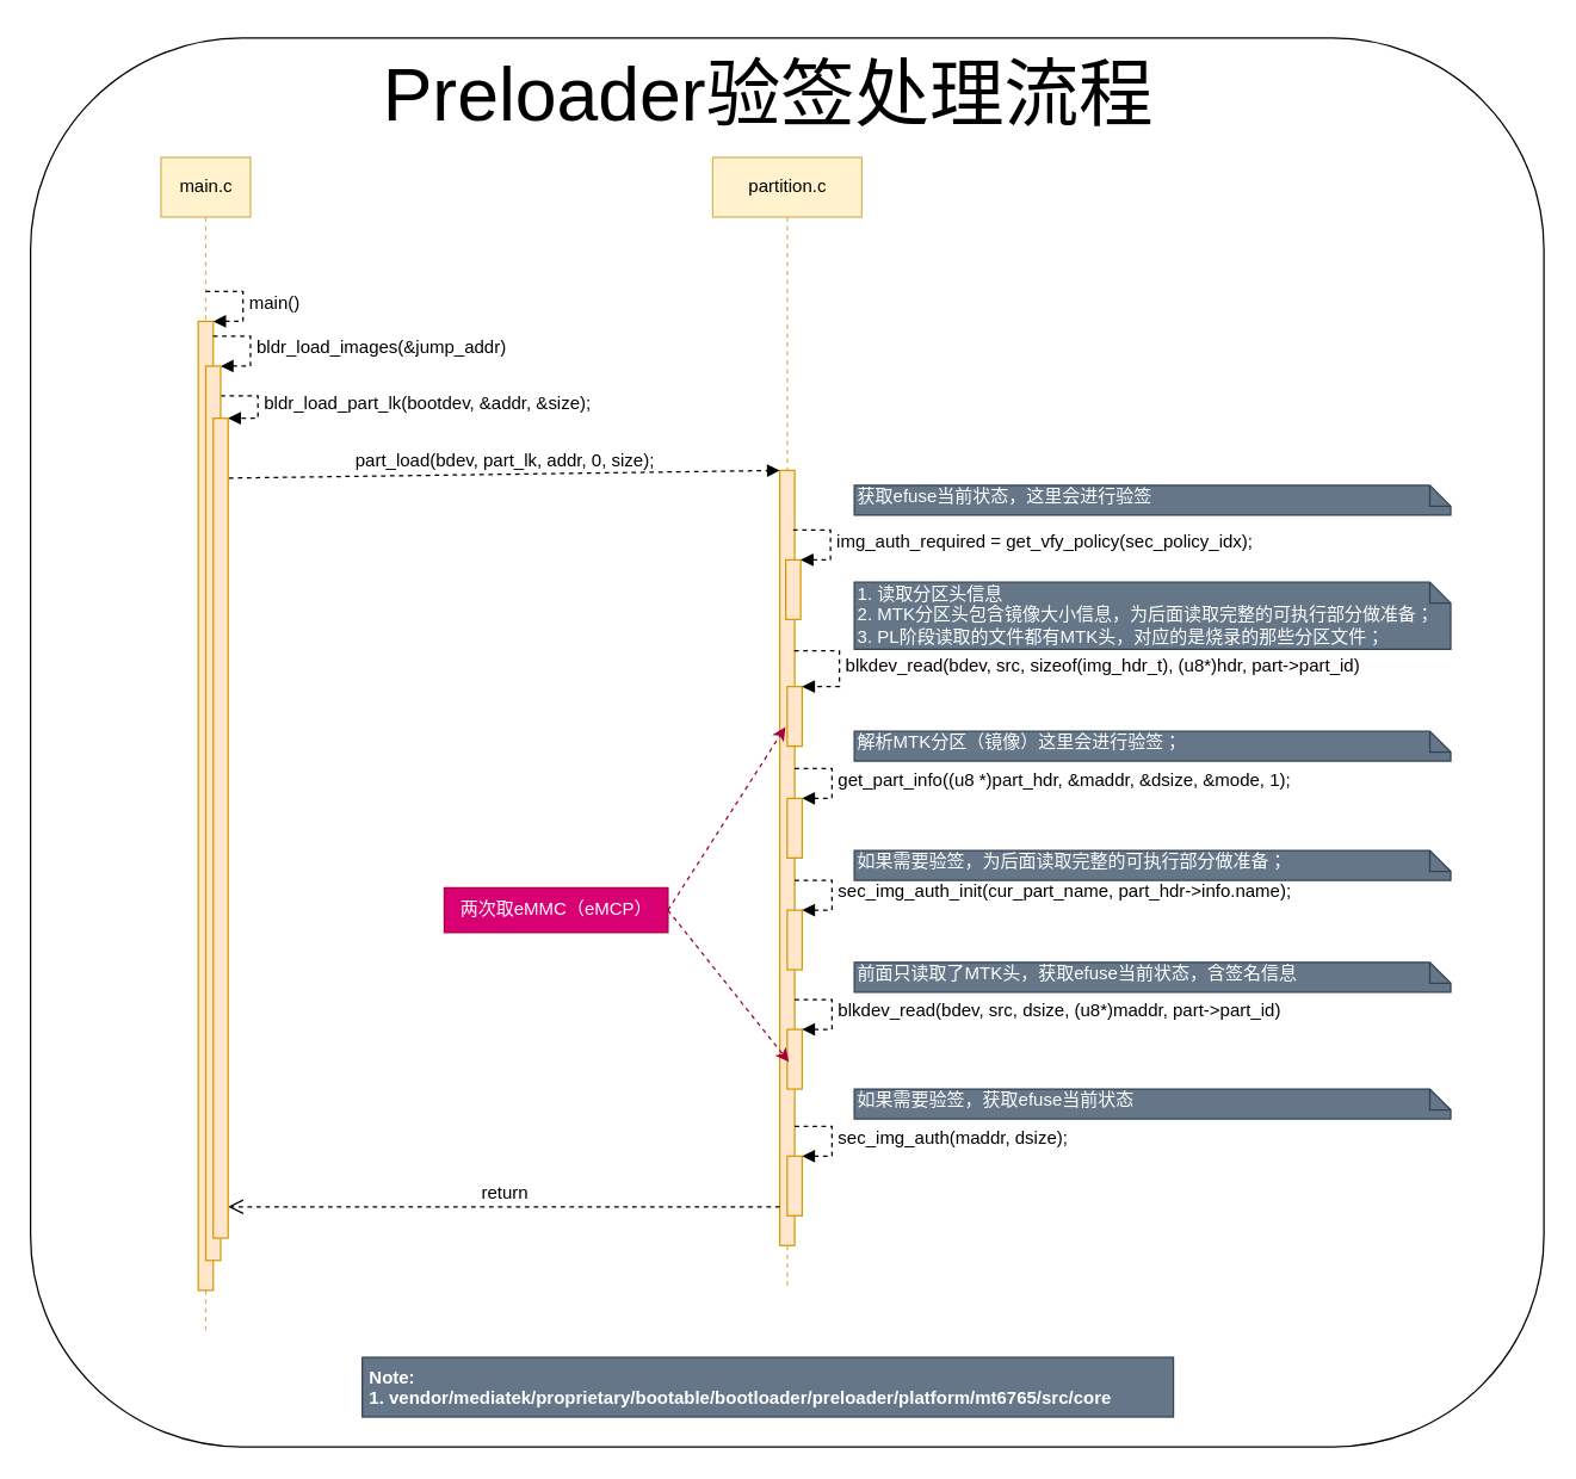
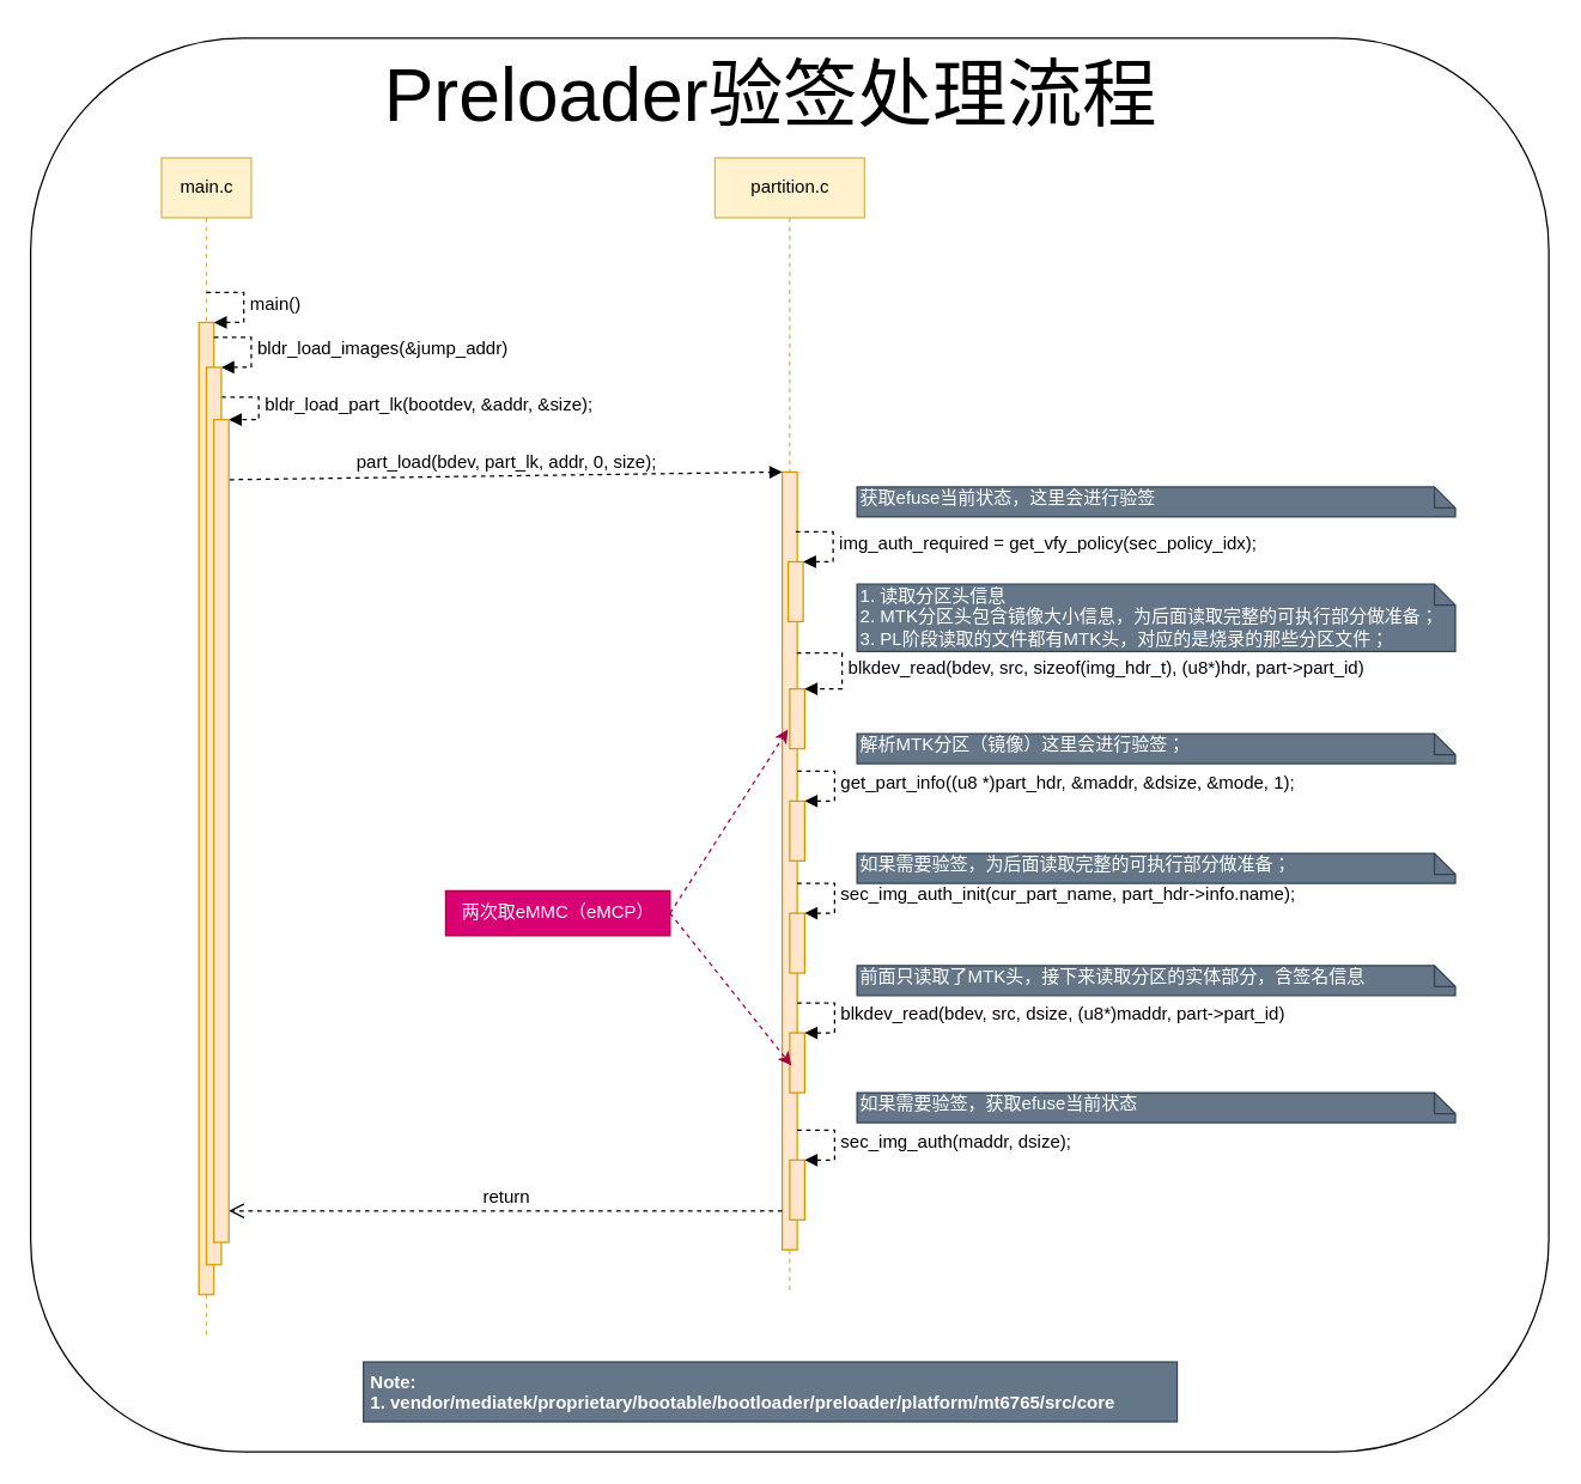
  <mxCell id="0" />
  <mxCell id="1" parent="0" />
  <mxCell id="2" value="" style="group" vertex="1" connectable="0" parent="1"><mxGeometry x="20" y="20" width="1015" height="950" as="geometry" /></mxCell>
  <mxCell id="3" value="" style="rounded=1;whiteSpace=wrap;html=1;fontSize=12;align=left;" vertex="1" parent="2"><mxGeometry y="5" width="1015" height="945" as="geometry" /></mxCell>
  <mxCell id="4" value="main.c" style="shape=umlLifeline;perimeter=lifelinePerimeter;whiteSpace=wrap;html=1;container=1;collapsible=0;recursiveResize=0;outlineConnect=0;fontSize=12;fillColor=#fff2cc;strokeColor=#d6b656;" vertex="1" parent="2"><mxGeometry x="87.5" y="85" width="60" height="790" as="geometry" /></mxCell>
  <mxCell id="5" value="" style="html=1;points=[];perimeter=orthogonalPerimeter;fontSize=12;fillColor=#ffe6cc;strokeColor=#d79b00;" vertex="1" parent="4"><mxGeometry x="25" y="110" width="10" height="650" as="geometry" /></mxCell>
  <mxCell id="6" value="main()" style="edgeStyle=orthogonalEdgeStyle;html=1;align=left;spacingLeft=2;endArrow=block;rounded=0;entryX=1;entryY=0;dashed=1;fontSize=12;fontColor=#000000;" edge="1" parent="4" target="5"><mxGeometry relative="1" as="geometry"><mxPoint x="30" y="90" as="sourcePoint" /><Array as="points"><mxPoint x="55" y="90" /></Array></mxGeometry></mxCell>
  <mxCell id="7" value="bldr_load_part_lk(bootdev, &amp;amp;addr, &amp;amp;size);" style="edgeStyle=orthogonalEdgeStyle;html=1;align=left;spacingLeft=2;endArrow=block;rounded=0;entryX=1;entryY=0;dashed=1;fontSize=12;fontColor=#000000;" edge="1" parent="4" target="26"><mxGeometry relative="1" as="geometry"><mxPoint x="40" y="160" as="sourcePoint" /><Array as="points"><mxPoint x="65" y="160" /></Array></mxGeometry></mxCell>
  <mxCell id="8" value="bldr_load_images(&amp;amp;jump_addr)" style="edgeStyle=orthogonalEdgeStyle;html=1;align=left;spacingLeft=2;endArrow=block;rounded=0;entryX=1;entryY=0;dashed=1;fontSize=12;fontColor=#000000;" edge="1" parent="2" target="25"><mxGeometry relative="1" as="geometry"><mxPoint x="122.5" y="205" as="sourcePoint" /><Array as="points"><mxPoint x="147.5" y="205" /></Array></mxGeometry></mxCell>
  <mxCell id="9" value="partition.c" style="shape=umlLifeline;perimeter=lifelinePerimeter;whiteSpace=wrap;html=1;container=1;collapsible=0;recursiveResize=0;outlineConnect=0;fontSize=12;fillColor=#fff2cc;strokeColor=#d6b656;" vertex="1" parent="2"><mxGeometry x="457.5" y="85" width="100" height="760" as="geometry" /></mxCell>
  <mxCell id="10" value="" style="html=1;points=[];perimeter=orthogonalPerimeter;fontSize=12;fillColor=#ffe6cc;strokeColor=#d79b00;" vertex="1" parent="9"><mxGeometry x="45" y="210" width="10" height="520" as="geometry" /></mxCell>
  <mxCell id="11" value="" style="html=1;points=[];perimeter=orthogonalPerimeter;fontSize=12;fillColor=#ffe6cc;strokeColor=#d79b00;" vertex="1" parent="9"><mxGeometry x="50" y="355" width="10" height="40" as="geometry" /></mxCell>
  <mxCell id="12" value="blkdev_read(bdev, src, sizeof(img_hdr_t), (u8*)hdr, part-&amp;gt;part_id)" style="edgeStyle=orthogonalEdgeStyle;html=1;align=left;spacingLeft=2;endArrow=block;rounded=0;entryX=1;entryY=0;dashed=1;fontSize=12;fontColor=#000000;exitX=0.971;exitY=0.036;exitDx=0;exitDy=0;exitPerimeter=0;" edge="1" parent="9" target="11"><mxGeometry relative="1" as="geometry"><mxPoint x="54.71" y="331.02" as="sourcePoint" /><Array as="points"><mxPoint x="85" y="331" /><mxPoint x="85" y="355" /></Array></mxGeometry></mxCell>
  <mxCell id="13" value="" style="html=1;points=[];perimeter=orthogonalPerimeter;fontSize=12;fillColor=#ffe6cc;strokeColor=#d79b00;" vertex="1" parent="9"><mxGeometry x="50" y="430" width="10" height="40" as="geometry" /></mxCell>
  <mxCell id="14" value="get_part_info((u8 *)part_hdr, &amp;amp;maddr, &amp;amp;dsize, &amp;amp;mode, 1);" style="edgeStyle=orthogonalEdgeStyle;html=1;align=left;spacingLeft=2;endArrow=block;rounded=0;entryX=1;entryY=0;dashed=1;fontSize=12;fontColor=#000000;" edge="1" parent="9" target="13"><mxGeometry relative="1" as="geometry"><mxPoint x="55" y="410" as="sourcePoint" /><Array as="points"><mxPoint x="80" y="410" /></Array></mxGeometry></mxCell>
  <mxCell id="15" value="" style="html=1;points=[];perimeter=orthogonalPerimeter;fontSize=12;fillColor=#ffe6cc;strokeColor=#d79b00;" vertex="1" parent="9"><mxGeometry x="50" y="505" width="10" height="40" as="geometry" /></mxCell>
  <mxCell id="16" value="sec_img_auth_init(cur_part_name, part_hdr-&amp;gt;info.name);" style="edgeStyle=orthogonalEdgeStyle;html=1;align=left;spacingLeft=2;endArrow=block;rounded=0;entryX=1;entryY=0;dashed=1;fontSize=12;fontColor=#000000;" edge="1" parent="9" target="15"><mxGeometry relative="1" as="geometry"><mxPoint x="55" y="485" as="sourcePoint" /><Array as="points"><mxPoint x="80" y="485" /></Array></mxGeometry></mxCell>
  <mxCell id="17" value="" style="html=1;points=[];perimeter=orthogonalPerimeter;fontSize=12;fillColor=#ffe6cc;strokeColor=#d79b00;" vertex="1" parent="9"><mxGeometry x="50" y="585" width="10" height="40" as="geometry" /></mxCell>
  <mxCell id="18" value="blkdev_read(bdev, src, dsize, (u8*)maddr, part-&amp;gt;part_id)" style="edgeStyle=orthogonalEdgeStyle;html=1;align=left;spacingLeft=2;endArrow=block;rounded=0;entryX=1;entryY=0;dashed=1;fontSize=12;fontColor=#000000;" edge="1" parent="9" target="17"><mxGeometry relative="1" as="geometry"><mxPoint x="55" y="565" as="sourcePoint" /><Array as="points"><mxPoint x="80" y="565" /></Array></mxGeometry></mxCell>
  <mxCell id="19" value="" style="html=1;points=[];perimeter=orthogonalPerimeter;fontSize=12;fillColor=#ffe6cc;strokeColor=#d79b00;" vertex="1" parent="9"><mxGeometry x="50" y="670" width="10" height="40" as="geometry" /></mxCell>
  <mxCell id="20" value="sec_img_auth(maddr, dsize);" style="edgeStyle=orthogonalEdgeStyle;html=1;align=left;spacingLeft=2;endArrow=block;rounded=0;entryX=1;entryY=0;dashed=1;fontSize=12;fontColor=#000000;" edge="1" parent="9" target="19"><mxGeometry relative="1" as="geometry"><mxPoint x="55" y="650" as="sourcePoint" /><Array as="points"><mxPoint x="80" y="650" /></Array></mxGeometry></mxCell>
  <mxCell id="21" value="" style="html=1;points=[];perimeter=orthogonalPerimeter;fontSize=12;align=left;fillColor=#ffe6cc;strokeColor=#d79b00;" vertex="1" parent="9"><mxGeometry x="49" y="270" width="10" height="40" as="geometry" /></mxCell>
  <mxCell id="22" value="img_auth_required = get_vfy_policy(sec_policy_idx);" style="edgeStyle=orthogonalEdgeStyle;html=1;align=left;spacingLeft=2;endArrow=block;rounded=0;entryX=1;entryY=0;dashed=1;strokeColor=#000000;fontSize=12;fontColor=#000000;" edge="1" parent="9" target="21"><mxGeometry relative="1" as="geometry"><mxPoint x="54" y="250" as="sourcePoint" /><Array as="points"><mxPoint x="79" y="250" /></Array></mxGeometry></mxCell>
  <mxCell id="23" value="part_load(bdev, part_lk, addr, 0, size);" style="html=1;verticalAlign=bottom;endArrow=block;entryX=0;entryY=0;dashed=1;fontSize=12;fontColor=#000000;exitX=1.056;exitY=0.073;exitDx=0;exitDy=0;exitPerimeter=0;" edge="1" parent="2" source="26" target="10"><mxGeometry relative="1" as="geometry"><mxPoint x="135.5" y="290" as="sourcePoint" /></mxGeometry></mxCell>
  <mxCell id="24" value="return" style="html=1;verticalAlign=bottom;endArrow=open;dashed=1;endSize=8;exitX=0;exitY=0.95;fontSize=12;fontColor=#000000;" edge="1" parent="2" source="10" target="26"><mxGeometry relative="1" as="geometry"><mxPoint x="262.5" y="841" as="targetPoint" /></mxGeometry></mxCell>
  <mxCell id="25" value="" style="html=1;points=[];perimeter=orthogonalPerimeter;fontSize=12;fillColor=#ffe6cc;strokeColor=#d79b00;" vertex="1" parent="2"><mxGeometry x="117.5" y="225" width="10" height="600" as="geometry" /></mxCell>
  <mxCell id="26" value="" style="html=1;points=[];perimeter=orthogonalPerimeter;fontSize=12;fillColor=#ffe6cc;strokeColor=#d79b00;" vertex="1" parent="2"><mxGeometry x="122.5" y="260" width="10" height="550" as="geometry" /></mxCell>
  <mxCell id="27" value="Note:&#10;1. vendor/mediatek/proprietary/bootable/bootloader/preloader/platform/mt6765/src/core" style="text;align=left;fontStyle=1;verticalAlign=middle;spacingLeft=3;spacingRight=3;strokeColor=#314354;rotatable=0;points=[[0,0.5],[1,0.5]];portConstraint=eastwest;fontSize=12;fontColor=#ffffff;fillColor=#647687;" vertex="1" parent="2"><mxGeometry x="222.5" y="890" width="544" height="40" as="geometry" /></mxCell>
  <mxCell id="28" value="1. 读取分区头信息&lt;br&gt;2. MTK分区头包含镜像大小信息，为后面读取完整的可执行部分做准备；&lt;br&gt;3. PL阶段读取的文件都有MTK头，对应的是烧录的那些分区文件；" style="shape=note;whiteSpace=wrap;html=1;size=14;verticalAlign=top;align=left;spacingTop=-6;fontSize=12;fontColor=#ffffff;fillColor=#647687;strokeColor=#314354;" vertex="1" parent="2"><mxGeometry x="552.5" y="370" width="400" height="45" as="geometry" /></mxCell>
  <mxCell id="29" value="解析MTK分区（镜像）这里会进行验签；" style="shape=note;whiteSpace=wrap;html=1;size=14;verticalAlign=top;align=left;spacingTop=-6;fontSize=12;fontColor=#ffffff;fillColor=#647687;strokeColor=#314354;" vertex="1" parent="2"><mxGeometry x="552.5" y="470" width="400" height="20" as="geometry" /></mxCell>
  <mxCell id="30" value="如果需要验签，为后面读取完整的可执行部分做准备；" style="shape=note;whiteSpace=wrap;html=1;size=14;verticalAlign=top;align=left;spacingTop=-6;fontSize=12;fontColor=#ffffff;fillColor=#647687;strokeColor=#314354;" vertex="1" parent="2"><mxGeometry x="552.5" y="550" width="400" height="20" as="geometry" /></mxCell>
- <mxCell id="31" value="前面只读取了MTK头，获取efuse当前状态，含签名信息" style="shape=note;whiteSpace=wrap;html=1;size=14;verticalAlign=top;align=left;spacingTop=-6;fontSize=12;fontColor=#ffffff;fillColor=#647687;strokeColor=#314354;" vertex="1" parent="2"><mxGeometry x="552.5" y="625" width="400" height="20" as="geometry" /></mxCell>
+ <mxCell id="31" value="前面只读取了MTK头，接下来读取分区的实体部分，含签名信息" style="shape=note;whiteSpace=wrap;html=1;size=14;verticalAlign=top;align=left;spacingTop=-6;fontSize=12;fontColor=#ffffff;fillColor=#647687;strokeColor=#314354;" vertex="1" parent="2"><mxGeometry x="552.5" y="625" width="400" height="20" as="geometry" /></mxCell>
  <mxCell id="32" value="如果需要验签，获取efuse当前状态" style="shape=note;whiteSpace=wrap;html=1;size=14;verticalAlign=top;align=left;spacingTop=-6;fontSize=12;fontColor=#ffffff;fillColor=#647687;strokeColor=#314354;" vertex="1" parent="2"><mxGeometry x="552.5" y="710" width="400" height="20" as="geometry" /></mxCell>
  <mxCell id="33" value="&lt;span style=&quot;font-size: 50px&quot;&gt;Preloader验签处理流程&lt;/span&gt;" style="text;html=1;align=center;verticalAlign=middle;whiteSpace=wrap;rounded=0;fontSize=12;" vertex="1" parent="2"><mxGeometry x="215.75" width="557.5" height="85" as="geometry" /></mxCell>
  <mxCell id="34" value="" style="endArrow=classic;html=1;dashed=1;strokeColor=#A50040;fontSize=12;fontColor=#000000;entryX=-0.124;entryY=0.678;entryDx=0;entryDy=0;entryPerimeter=0;exitX=1;exitY=0.5;exitDx=0;exitDy=0;fillColor=#d80073;" edge="1" parent="2" source="36" target="11"><mxGeometry width="50" height="50" relative="1" as="geometry"><mxPoint x="397.5" y="500" as="sourcePoint" /><mxPoint x="-32.5" y="620" as="targetPoint" /></mxGeometry></mxCell>
  <mxCell id="35" value="" style="endArrow=classic;html=1;dashed=1;strokeColor=#A50040;fontSize=12;fontColor=#000000;entryX=0.112;entryY=0.546;entryDx=0;entryDy=0;entryPerimeter=0;exitX=1;exitY=0.5;exitDx=0;exitDy=0;fillColor=#d80073;" edge="1" parent="2" source="36" target="17"><mxGeometry width="50" height="50" relative="1" as="geometry"><mxPoint x="397.5" y="500" as="sourcePoint" /><mxPoint x="447.5" y="335" as="targetPoint" /></mxGeometry></mxCell>
  <mxCell id="36" value="两次取eMMC（eMCP）" style="text;html=1;strokeColor=#A50040;fillColor=#d80073;align=center;verticalAlign=middle;whiteSpace=wrap;rounded=0;fontSize=12;fontColor=#ffffff;" vertex="1" parent="2"><mxGeometry x="277.5" y="575" width="150" height="30" as="geometry" /></mxCell>
  <mxCell id="37" value="获取efuse当前状态，这里会进行验签" style="shape=note;whiteSpace=wrap;html=1;size=14;verticalAlign=top;align=left;spacingTop=-6;fontSize=12;fontColor=#ffffff;fillColor=#647687;strokeColor=#314354;" vertex="1" parent="2"><mxGeometry x="552.5" y="305" width="400" height="20" as="geometry" /></mxCell>
